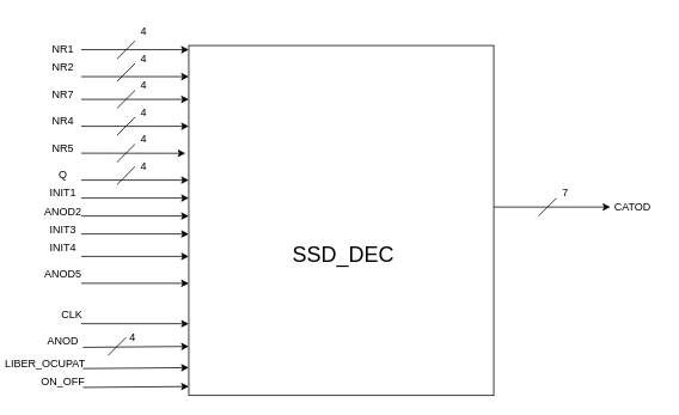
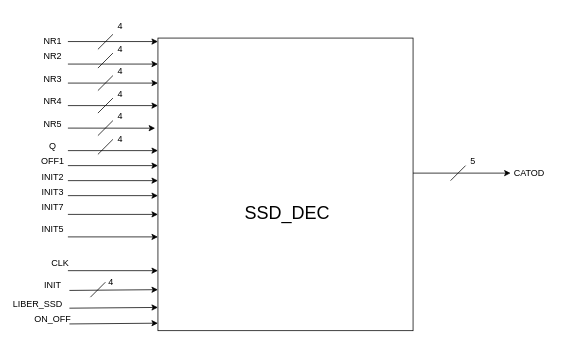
  <mxCell id="0" />
  <mxCell id="1" parent="0" />
  <mxCell id="2" value="" style="rounded=0;whiteSpace=wrap;html=1;" parent="1" vertex="1"><mxGeometry x="210" y="50" width="340" height="390" as="geometry" /></mxCell>
  <mxCell id="3" value="" style="endArrow=classic;html=1;rounded=0;" parent="1" edge="1"><mxGeometry width="50" height="50" relative="1" as="geometry"><mxPoint x="90" y="54.66" as="sourcePoint" /><mxPoint x="210" y="54.66" as="targetPoint" /></mxGeometry></mxCell>
  <mxCell id="4" value="" style="endArrow=classic;html=1;rounded=0;entryX=0;entryY=0.077;entryDx=0;entryDy=0;entryPerimeter=0;" parent="1" edge="1"><mxGeometry width="50" height="50" relative="1" as="geometry"><mxPoint x="90" y="84.66" as="sourcePoint" /><mxPoint x="210" y="84.66" as="targetPoint" /></mxGeometry></mxCell>
  <mxCell id="5" value="" style="endArrow=classic;html=1;rounded=0;entryX=0;entryY=0.077;entryDx=0;entryDy=0;entryPerimeter=0;" parent="1" edge="1"><mxGeometry width="50" height="50" relative="1" as="geometry"><mxPoint x="90" y="110" as="sourcePoint" /><mxPoint x="210" y="110" as="targetPoint" /></mxGeometry></mxCell>
  <mxCell id="6" value="" style="endArrow=classic;html=1;rounded=0;entryX=0;entryY=0.077;entryDx=0;entryDy=0;entryPerimeter=0;" parent="1" edge="1"><mxGeometry width="50" height="50" relative="1" as="geometry"><mxPoint x="90" y="140" as="sourcePoint" /><mxPoint x="210" y="140" as="targetPoint" /></mxGeometry></mxCell>
  <mxCell id="7" value="" style="endArrow=classic;html=1;rounded=0;entryX=0;entryY=0.077;entryDx=0;entryDy=0;entryPerimeter=0;" parent="1" edge="1"><mxGeometry width="50" height="50" relative="1" as="geometry"><mxPoint x="90" y="200" as="sourcePoint" /><mxPoint x="210" y="200" as="targetPoint" /></mxGeometry></mxCell>
  <mxCell id="8" value="" style="endArrow=classic;html=1;rounded=0;entryX=0;entryY=0.077;entryDx=0;entryDy=0;entryPerimeter=0;" parent="1" edge="1"><mxGeometry width="50" height="50" relative="1" as="geometry"><mxPoint x="90" y="220" as="sourcePoint" /><mxPoint x="210" y="220" as="targetPoint" /></mxGeometry></mxCell>
  <mxCell id="9" value="NR1" style="text;html=1;strokeColor=none;fillColor=none;align=center;verticalAlign=middle;whiteSpace=wrap;rounded=0;" parent="1" vertex="1"><mxGeometry x="40" y="40" width="60" height="30" as="geometry" /></mxCell>
  <mxCell id="10" value="NR2" style="text;html=1;strokeColor=none;fillColor=none;align=center;verticalAlign=middle;whiteSpace=wrap;rounded=0;" parent="1" vertex="1"><mxGeometry x="40" y="60" width="60" height="30" as="geometry" /></mxCell>
- <mxCell id="11" value="NR7" style="text;html=1;strokeColor=none;fillColor=none;align=center;verticalAlign=middle;whiteSpace=wrap;rounded=0;" parent="1" vertex="1"><mxGeometry x="40" y="90" width="60" height="30" as="geometry" /></mxCell>
+ <mxCell id="11" value="NR3" style="text;html=1;strokeColor=none;fillColor=none;align=center;verticalAlign=middle;whiteSpace=wrap;rounded=0;" parent="1" vertex="1"><mxGeometry x="40" y="90" width="60" height="30" as="geometry" /></mxCell>
  <mxCell id="12" value="NR4" style="text;html=1;strokeColor=none;fillColor=none;align=center;verticalAlign=middle;whiteSpace=wrap;rounded=0;" parent="1" vertex="1"><mxGeometry x="40" y="120" width="60" height="30" as="geometry" /></mxCell>
  <mxCell id="13" value="NR5" style="text;html=1;strokeColor=none;fillColor=none;align=center;verticalAlign=middle;whiteSpace=wrap;rounded=0;" parent="1" vertex="1"><mxGeometry x="40" y="150" width="60" height="30" as="geometry" /></mxCell>
  <mxCell id="14" value="Q" style="text;html=1;strokeColor=none;fillColor=none;align=center;verticalAlign=middle;whiteSpace=wrap;rounded=0;" parent="1" vertex="1"><mxGeometry x="40" y="180" width="60" height="30" as="geometry" /></mxCell>
  <mxCell id="15" value="" style="endArrow=classic;html=1;rounded=0;entryX=0;entryY=0.077;entryDx=0;entryDy=0;entryPerimeter=0;" parent="1" edge="1"><mxGeometry width="50" height="50" relative="1" as="geometry"><mxPoint x="90" y="240" as="sourcePoint" /><mxPoint x="210" y="240" as="targetPoint" /></mxGeometry></mxCell>
  <mxCell id="16" value="" style="endArrow=classic;html=1;rounded=0;entryX=0;entryY=0.077;entryDx=0;entryDy=0;entryPerimeter=0;" parent="1" edge="1"><mxGeometry width="50" height="50" relative="1" as="geometry"><mxPoint x="90" y="260" as="sourcePoint" /><mxPoint x="210" y="260" as="targetPoint" /></mxGeometry></mxCell>
  <mxCell id="17" value="" style="endArrow=classic;html=1;rounded=0;entryX=0;entryY=0.077;entryDx=0;entryDy=0;entryPerimeter=0;" parent="1" edge="1"><mxGeometry width="50" height="50" relative="1" as="geometry"><mxPoint x="90" y="285" as="sourcePoint" /><mxPoint x="210" y="285" as="targetPoint" /></mxGeometry></mxCell>
  <mxCell id="18" value="" style="endArrow=classic;html=1;rounded=0;entryX=0;entryY=0.077;entryDx=0;entryDy=0;entryPerimeter=0;" parent="1" edge="1"><mxGeometry width="50" height="50" relative="1" as="geometry"><mxPoint x="90" y="315" as="sourcePoint" /><mxPoint x="210" y="315" as="targetPoint" /></mxGeometry></mxCell>
  <mxCell id="19" value="" style="endArrow=classic;html=1;rounded=0;entryX=0;entryY=0.077;entryDx=0;entryDy=0;entryPerimeter=0;" parent="1" edge="1"><mxGeometry width="50" height="50" relative="1" as="geometry"><mxPoint x="90" y="360" as="sourcePoint" /><mxPoint x="210" y="360" as="targetPoint" /></mxGeometry></mxCell>
- <mxCell id="20" value="INIT1" style="text;html=1;strokeColor=none;fillColor=none;align=center;verticalAlign=middle;whiteSpace=wrap;rounded=0;" parent="1" vertex="1"><mxGeometry x="40" y="200" width="60" height="30" as="geometry" /></mxCell>
- <mxCell id="21" value="ANOD2" style="text;html=1;strokeColor=none;fillColor=none;align=center;verticalAlign=middle;whiteSpace=wrap;rounded=0;" parent="1" vertex="1"><mxGeometry x="40" y="220" width="60" height="30" as="geometry" /></mxCell>
+ <mxCell id="20" value="OFF1" style="text;html=1;strokeColor=none;fillColor=none;align=center;verticalAlign=middle;whiteSpace=wrap;rounded=0;" parent="1" vertex="1"><mxGeometry x="40" y="200" width="60" height="30" as="geometry" /></mxCell>
+ <mxCell id="21" value="INIT2" style="text;html=1;strokeColor=none;fillColor=none;align=center;verticalAlign=middle;whiteSpace=wrap;rounded=0;" parent="1" vertex="1"><mxGeometry x="40" y="220" width="60" height="30" as="geometry" /></mxCell>
  <mxCell id="22" value="INIT3" style="text;html=1;strokeColor=none;fillColor=none;align=center;verticalAlign=middle;whiteSpace=wrap;rounded=0;" parent="1" vertex="1"><mxGeometry x="40" y="240" width="60" height="30" as="geometry" /></mxCell>
- <mxCell id="23" value="INIT4" style="text;html=1;strokeColor=none;fillColor=none;align=center;verticalAlign=middle;whiteSpace=wrap;rounded=0;" parent="1" vertex="1"><mxGeometry x="40" y="260" width="60" height="30" as="geometry" /></mxCell>
- <mxCell id="24" value="ANOD5" style="text;html=1;strokeColor=none;fillColor=none;align=center;verticalAlign=middle;whiteSpace=wrap;rounded=0;" parent="1" vertex="1"><mxGeometry x="40" y="290" width="60" height="30" as="geometry" /></mxCell>
+ <mxCell id="23" value="INIT7" style="text;html=1;strokeColor=none;fillColor=none;align=center;verticalAlign=middle;whiteSpace=wrap;rounded=0;" parent="1" vertex="1"><mxGeometry x="40" y="260" width="60" height="30" as="geometry" /></mxCell>
+ <mxCell id="24" value="INIT5" style="text;html=1;strokeColor=none;fillColor=none;align=center;verticalAlign=middle;whiteSpace=wrap;rounded=0;" parent="1" vertex="1"><mxGeometry x="40" y="290" width="60" height="30" as="geometry" /></mxCell>
  <mxCell id="25" value="CLK" style="text;html=1;strokeColor=none;fillColor=none;align=center;verticalAlign=middle;whiteSpace=wrap;rounded=0;" parent="1" vertex="1"><mxGeometry x="50" y="335.34" width="60" height="30" as="geometry" /></mxCell>
  <mxCell id="26" value="" style="endArrow=classic;html=1;rounded=0;entryX=-0.007;entryY=0.69;entryDx=0;entryDy=0;entryPerimeter=0;" parent="1" edge="1"><mxGeometry width="50" height="50" relative="1" as="geometry"><mxPoint x="92" y="386.34" as="sourcePoint" /><mxPoint x="210" y="385.34" as="targetPoint" /></mxGeometry></mxCell>
  <mxCell id="27" value="" style="endArrow=classic;html=1;rounded=0;entryX=-0.007;entryY=0.69;entryDx=0;entryDy=0;entryPerimeter=0;" parent="1" edge="1"><mxGeometry width="50" height="50" relative="1" as="geometry"><mxPoint x="92" y="410" as="sourcePoint" /><mxPoint x="210" y="409" as="targetPoint" /></mxGeometry></mxCell>
  <mxCell id="28" value="" style="endArrow=classic;html=1;rounded=0;entryX=-0.007;entryY=0.69;entryDx=0;entryDy=0;entryPerimeter=0;" parent="1" edge="1"><mxGeometry width="50" height="50" relative="1" as="geometry"><mxPoint x="92" y="431" as="sourcePoint" /><mxPoint x="210" y="430" as="targetPoint" /></mxGeometry></mxCell>
- <mxCell id="29" value="ANOD" style="text;html=1;strokeColor=none;fillColor=none;align=center;verticalAlign=middle;whiteSpace=wrap;rounded=0;" parent="1" vertex="1"><mxGeometry x="40" y="365.34" width="60" height="30" as="geometry" /></mxCell>
- <mxCell id="30" value="LIBER_OCUPAT" style="text;html=1;strokeColor=none;fillColor=none;align=center;verticalAlign=middle;whiteSpace=wrap;rounded=0;" parent="1" vertex="1"><mxGeometry x="20" y="390" width="60" height="30" as="geometry" /></mxCell>
+ <mxCell id="29" value="INIT" style="text;html=1;strokeColor=none;fillColor=none;align=center;verticalAlign=middle;whiteSpace=wrap;rounded=0;" parent="1" vertex="1"><mxGeometry x="40" y="365.34" width="60" height="30" as="geometry" /></mxCell>
+ <mxCell id="30" value="LIBER_SSD" style="text;html=1;strokeColor=none;fillColor=none;align=center;verticalAlign=middle;whiteSpace=wrap;rounded=0;" parent="1" vertex="1"><mxGeometry x="20" y="390" width="60" height="30" as="geometry" /></mxCell>
  <mxCell id="31" value="ON_OFF" style="text;html=1;strokeColor=none;fillColor=none;align=center;verticalAlign=middle;whiteSpace=wrap;rounded=0;" parent="1" vertex="1"><mxGeometry x="40" y="410" width="60" height="30" as="geometry" /></mxCell>
  <mxCell id="32" value="&lt;span style=&quot;font-size: 24px;&quot;&gt;SSD_DEC&lt;br&gt;&lt;br&gt;&lt;/span&gt;" style="text;html=1;strokeColor=none;fillColor=none;align=center;verticalAlign=middle;whiteSpace=wrap;rounded=0;" parent="1" vertex="1"><mxGeometry x="320" y="265" width="125" height="65" as="geometry" /></mxCell>
  <mxCell id="33" value="" style="endArrow=none;html=1;rounded=0;" parent="1" edge="1"><mxGeometry width="50" height="50" relative="1" as="geometry"><mxPoint x="130" y="65" as="sourcePoint" /><mxPoint x="150" y="45" as="targetPoint" /></mxGeometry></mxCell>
  <mxCell id="34" value="" style="endArrow=none;html=1;rounded=0;" parent="1" edge="1"><mxGeometry width="50" height="50" relative="1" as="geometry"><mxPoint x="130" y="90" as="sourcePoint" /><mxPoint x="150" y="70" as="targetPoint" /></mxGeometry></mxCell>
  <mxCell id="35" value="" style="endArrow=none;html=1;rounded=0;" parent="1" edge="1"><mxGeometry width="50" height="50" relative="1" as="geometry"><mxPoint x="130" y="120" as="sourcePoint" /><mxPoint x="150" y="100" as="targetPoint" /></mxGeometry></mxCell>
  <mxCell id="36" value="" style="endArrow=none;html=1;rounded=0;" parent="1" edge="1"><mxGeometry width="50" height="50" relative="1" as="geometry"><mxPoint x="130" y="150" as="sourcePoint" /><mxPoint x="150" y="130" as="targetPoint" /></mxGeometry></mxCell>
  <mxCell id="37" value="" style="endArrow=none;html=1;rounded=0;" parent="1" edge="1"><mxGeometry width="50" height="50" relative="1" as="geometry"><mxPoint x="120" y="395.34" as="sourcePoint" /><mxPoint x="140" y="375.34" as="targetPoint" /></mxGeometry></mxCell>
  <mxCell id="38" value="" style="endArrow=none;html=1;rounded=0;" parent="1" edge="1"><mxGeometry width="50" height="50" relative="1" as="geometry"><mxPoint x="600" y="240" as="sourcePoint" /><mxPoint x="620" y="220" as="targetPoint" /></mxGeometry></mxCell>
  <mxCell id="39" value="" style="endArrow=classic;html=1;rounded=0;" parent="1" edge="1"><mxGeometry width="50" height="50" relative="1" as="geometry"><mxPoint x="550" y="230" as="sourcePoint" /><mxPoint x="680" y="230" as="targetPoint" /></mxGeometry></mxCell>
- <mxCell id="40" value="7" style="text;html=1;strokeColor=none;fillColor=none;align=center;verticalAlign=middle;whiteSpace=wrap;rounded=0;" parent="1" vertex="1"><mxGeometry x="600" y="200" width="60" height="30" as="geometry" /></mxCell>
+ <mxCell id="40" value="5" style="text;html=1;strokeColor=none;fillColor=none;align=center;verticalAlign=middle;whiteSpace=wrap;rounded=0;" parent="1" vertex="1"><mxGeometry x="600" y="200" width="60" height="30" as="geometry" /></mxCell>
  <mxCell id="41" value="4" style="text;html=1;strokeColor=none;fillColor=none;align=center;verticalAlign=middle;whiteSpace=wrap;rounded=0;" parent="1" vertex="1"><mxGeometry x="130" y="20" width="60" height="30" as="geometry" /></mxCell>
  <mxCell id="42" value="4" style="text;html=1;strokeColor=none;fillColor=none;align=center;verticalAlign=middle;whiteSpace=wrap;rounded=0;" parent="1" vertex="1"><mxGeometry x="130" y="50" width="60" height="30" as="geometry" /></mxCell>
  <mxCell id="43" value="4" style="text;html=1;strokeColor=none;fillColor=none;align=center;verticalAlign=middle;whiteSpace=wrap;rounded=0;" parent="1" vertex="1"><mxGeometry x="130" y="80" width="60" height="30" as="geometry" /></mxCell>
  <mxCell id="44" value="4" style="text;html=1;strokeColor=none;fillColor=none;align=center;verticalAlign=middle;whiteSpace=wrap;rounded=0;" parent="1" vertex="1"><mxGeometry x="130" y="140" width="60" height="30" as="geometry" /></mxCell>
  <mxCell id="45" value="4" style="text;html=1;strokeColor=none;fillColor=none;align=center;verticalAlign=middle;whiteSpace=wrap;rounded=0;" parent="1" vertex="1"><mxGeometry x="130" y="170" width="60" height="30" as="geometry" /></mxCell>
  <mxCell id="46" value="4" style="text;html=1;strokeColor=none;fillColor=none;align=center;verticalAlign=middle;whiteSpace=wrap;rounded=0;" parent="1" vertex="1"><mxGeometry x="130" y="110" width="60" height="30" as="geometry" /></mxCell>
  <mxCell id="47" value="" style="endArrow=classic;html=1;rounded=0;entryX=-0.011;entryY=0.308;entryDx=0;entryDy=0;entryPerimeter=0;" parent="1" target="2" edge="1"><mxGeometry width="50" height="50" relative="1" as="geometry"><mxPoint x="90" y="170" as="sourcePoint" /><mxPoint x="140" y="120" as="targetPoint" /></mxGeometry></mxCell>
  <mxCell id="48" value="" style="endArrow=none;html=1;rounded=0;" parent="1" edge="1"><mxGeometry width="50" height="50" relative="1" as="geometry"><mxPoint x="130" y="180" as="sourcePoint" /><mxPoint x="150" y="160" as="targetPoint" /></mxGeometry></mxCell>
  <mxCell id="49" value="" style="endArrow=none;html=1;rounded=0;" parent="1" edge="1"><mxGeometry width="50" height="50" relative="1" as="geometry"><mxPoint x="130" y="205" as="sourcePoint" /><mxPoint x="150" y="185" as="targetPoint" /></mxGeometry></mxCell>
  <mxCell id="50" value="CATOD" style="text;html=1;strokeColor=none;fillColor=none;align=center;verticalAlign=middle;whiteSpace=wrap;rounded=0;" parent="1" vertex="1"><mxGeometry x="675" y="215" width="60" height="30" as="geometry" /></mxCell>
  <mxCell id="51" value="4" style="text;html=1;strokeColor=none;fillColor=none;align=center;verticalAlign=middle;whiteSpace=wrap;rounded=0;" parent="1" vertex="1"><mxGeometry x="135" y="360" width="25" height="30" as="geometry" /></mxCell>
